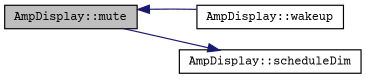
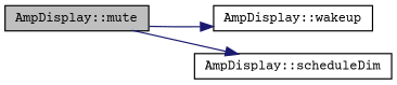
  digraph {
    fontname="Courier Prime"
    rankdir=LR
    node [color=black fillcolor=white fontname="Courier Prime" fontsize=10 shape=record style=filled]
    edge [color=midnightblue fontname="Courier Prime" fontsize=10 labelfontname=Helvetica labelfontsize=10 style=solid]
    n1 [fillcolor=grey75 fontcolor=black height=0.2 label="AmpDisplay::mute" width=0.4]
    n2 [height=0.2 label="AmpDisplay::wakeup" width=0.4]
    n3 [height=0.2 label="AmpDisplay::scheduleDim" width=0.4]
-   n2 -> n1
+   n1 -> n2
    n1 -> n3
  }
